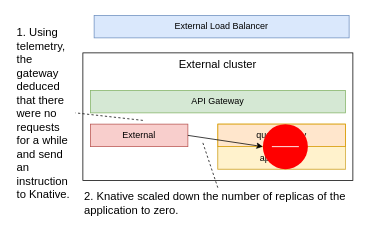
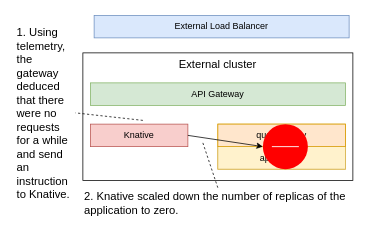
  <mxCell id="0" />
  <mxCell id="1" parent="0" />
  <mxCell id="2" value="External cluster" style="rounded=0;whiteSpace=wrap;html=1;verticalAlign=top;fontSize=15;" parent="1" vertex="1"><mxGeometry x="110" y="70" width="360" height="170" as="geometry" /></mxCell>
- <mxCell id="3" value="API Gateway" style="rounded=0;whiteSpace=wrap;html=1;fillColor=#d5e8d4;strokeColor=#82b366;" parent="1" vertex="1"><mxGeometry x="120" y="120" width="340" height="30" as="geometry" /></mxCell>
+ <mxCell id="3" value="API Gateway" style="rounded=0;whiteSpace=wrap;html=1;fillColor=#d5e8d4;strokeColor=#82b366;" parent="1" vertex="1"><mxGeometry x="120" y="110" width="340" height="30" as="geometry" /></mxCell>
  <mxCell id="4" value="External Load Balancer" style="rounded=0;whiteSpace=wrap;html=1;fillColor=#dae8fc;strokeColor=#6c8ebf;" parent="1" vertex="1"><mxGeometry x="125" y="20" width="340" height="30" as="geometry" /></mxCell>
  <mxCell id="5" value="" style="group;fillColor=#ffe6cc;strokeColor=#d79b00;" parent="1" vertex="1" connectable="0"><mxGeometry x="290" y="165" width="170" height="60" as="geometry" /></mxCell>
  <mxCell id="6" value="application" style="rounded=0;whiteSpace=wrap;html=1;fillColor=#fff2cc;strokeColor=#d6b656;" parent="5" vertex="1"><mxGeometry y="30" width="170" height="30" as="geometry" /></mxCell>
  <mxCell id="7" value="queue-proxy" style="rounded=0;whiteSpace=wrap;html=1;fillColor=#ffe6cc;strokeColor=#d79b00;" parent="5" vertex="1"><mxGeometry width="170" height="30" as="geometry" /></mxCell>
  <mxCell id="8" value="" style="html=1;verticalLabelPosition=bottom;labelBackgroundColor=#ffffff;verticalAlign=top;shadow=0;dashed=0;strokeWidth=2;shape=mxgraph.ios7.misc.delete;fillColor=#ff0000;strokeColor=#ffffff;fontSize=15;align=left;" parent="5" vertex="1"><mxGeometry x="60" width="60" height="60" as="geometry" /></mxCell>
  <mxCell id="9" value="1. Using telemetry, the gateway deduced that there were no requests for a while and send an instruction to Knative." style="text;html=1;strokeColor=none;fillColor=none;align=left;verticalAlign=middle;whiteSpace=wrap;rounded=0;fontSize=15;" parent="1" vertex="1"><mxGeometry x="20" y="30" width="80" height="240" as="geometry" /></mxCell>
- <mxCell id="10" value="External" style="rounded=0;whiteSpace=wrap;html=1;fillColor=#f8cecc;strokeColor=#b85450;" parent="1" vertex="1"><mxGeometry x="120" y="165" width="130" height="30" as="geometry" /></mxCell>
+ <mxCell id="10" value="Knative" style="rounded=0;whiteSpace=wrap;html=1;fillColor=#f8cecc;strokeColor=#b85450;" parent="1" vertex="1"><mxGeometry x="120" y="165" width="130" height="30" as="geometry" /></mxCell>
  <mxCell id="11" value="" style="endArrow=classic;html=1;fontSize=15;exitX=1;exitY=0.5;exitDx=0;exitDy=0;entryX=0;entryY=0.5;entryDx=0;entryDy=0;entryPerimeter=0;" parent="1" source="10" target="8" edge="1"><mxGeometry width="50" height="50" relative="1" as="geometry"><mxPoint x="215" y="150" as="sourcePoint" /><mxPoint x="195" y="175" as="targetPoint" /></mxGeometry></mxCell>
  <mxCell id="12" value="" style="endArrow=none;dashed=1;html=1;fontSize=15;entryX=1;entryY=0.5;entryDx=0;entryDy=0;" parent="1" target="9" edge="1"><mxGeometry width="50" height="50" relative="1" as="geometry"><mxPoint x="190" y="160" as="sourcePoint" /><mxPoint x="-30" y="70" as="targetPoint" /></mxGeometry></mxCell>
  <mxCell id="13" value="2. Knative scaled down the number of replicas of the application to zero." style="text;html=1;strokeColor=none;fillColor=none;align=left;verticalAlign=middle;whiteSpace=wrap;rounded=0;fontSize=15;" parent="1" vertex="1"><mxGeometry x="110" y="250" width="360" height="40" as="geometry" /></mxCell>
  <mxCell id="14" value="" style="endArrow=none;dashed=1;html=1;fontSize=15;entryX=0.5;entryY=0;entryDx=0;entryDy=0;" parent="1" target="13" edge="1"><mxGeometry width="50" height="50" relative="1" as="geometry"><mxPoint x="270" y="190" as="sourcePoint" /><mxPoint x="110" y="145" as="targetPoint" /></mxGeometry></mxCell>
